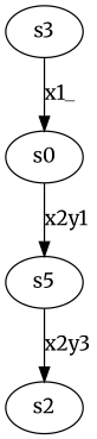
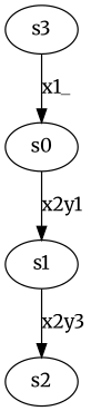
  digraph {
    fontname=Merriweather
    node [fontname=Merriweather]
    edge [fontname=Merriweather]
    s3
    s0
-   s1 [label=s5]
+   s1
    s2
    s3 -> s0 [label=x1_]
    s0 -> s1 [label=x2y1]
    s1 -> s2 [label=x2y3]
  }
